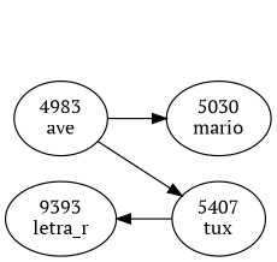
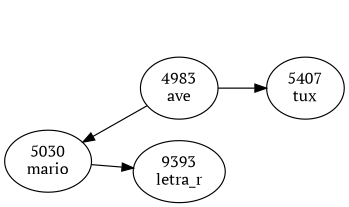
  digraph {
    fontname="PT Serif"
    rankdir=LR
    node [fontname="PT Serif"]
    edge [fontname="PT Serif"]
    x2 [style=invis width=.1]
    "5030\nmario"
    "4983\nave"
    "9393\nletra_r"
    "5407\ntux"
    x1 [style=invis width=.1]
    subgraph sub_1 {
      rank=same
      x2
      "5030\nmario"
    }
    subgraph sub_2 {
      rank=same
      "4983\nave"
      "9393\nletra_r"
    }
    x2 -> "5030\nmario" [style=invis]
    "4983\nave" -> x2 [style=invis]
    "4983\nave" -> "5030\nmario"
    "4983\nave" -> "9393\nletra_r" [style=invis]
    "4983\nave" -> "5407\ntux"
-   "5407\ntux" -> "9393\nletra_r"
+   "5030\nmario" -> "9393\nletra_r"
  }
